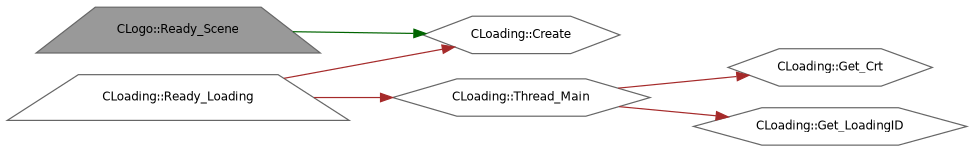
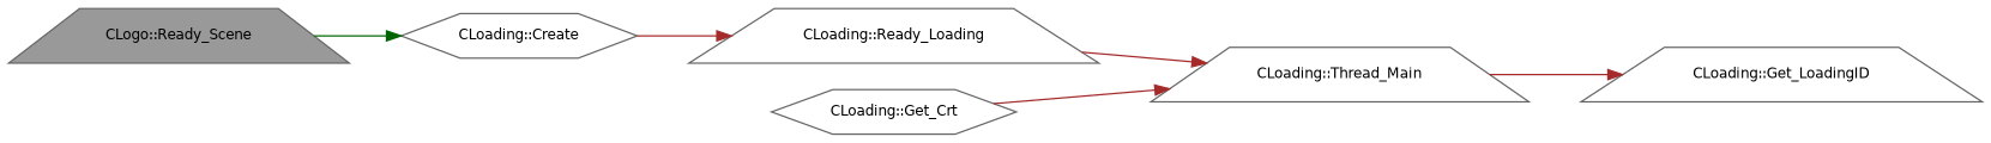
  digraph {
    rankdir=LR
    node [color=grey40 fillcolor=white fontname=Helvetica fontsize=10 shape=trapezium style=filled]
    edge [color=brown fontname=Helvetica fontsize=10 labelfontname=Helvetica labelfontsize=10 style=solid]
    n1 [color=gray40 fillcolor=grey60 fontcolor=black height=0.2 label="CLogo::Ready_Scene" width=0.4]
    n2 [height=0.2 label="CLoading::Create" shape=hexagon width=0.4]
    n3 [height=0.2 label="CLoading::Ready_Loading" width=0.4]
-   n4 [height=0.2 label="CLoading::Thread_Main" shape=hexagon width=0.4]
+   n4 [height=0.2 label="CLoading::Thread_Main" width=0.4]
    n5 [height=0.2 label="CLoading::Get_Crt" shape=hexagon width=0.4]
-   n6 [height=0.2 label="CLoading::Get_LoadingID" shape=hexagon width=0.4]
+   n6 [height=0.2 label="CLoading::Get_LoadingID" width=0.4]
    n1 -> n2 [color=darkgreen]
-   n3 -> n2
+   n2 -> n3
    n3 -> n4
-   n4 -> n5
+   n5 -> n4
    n4 -> n6
  }
